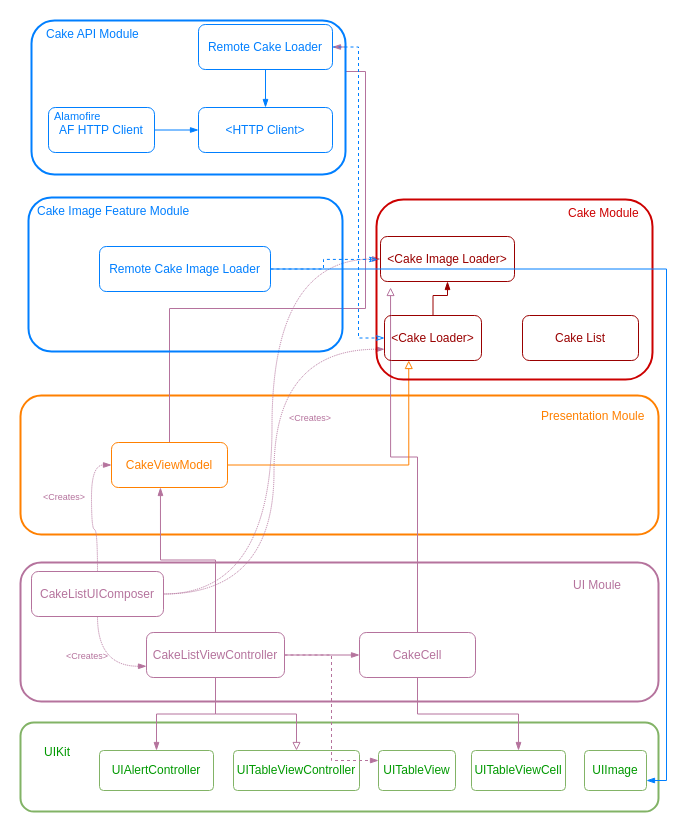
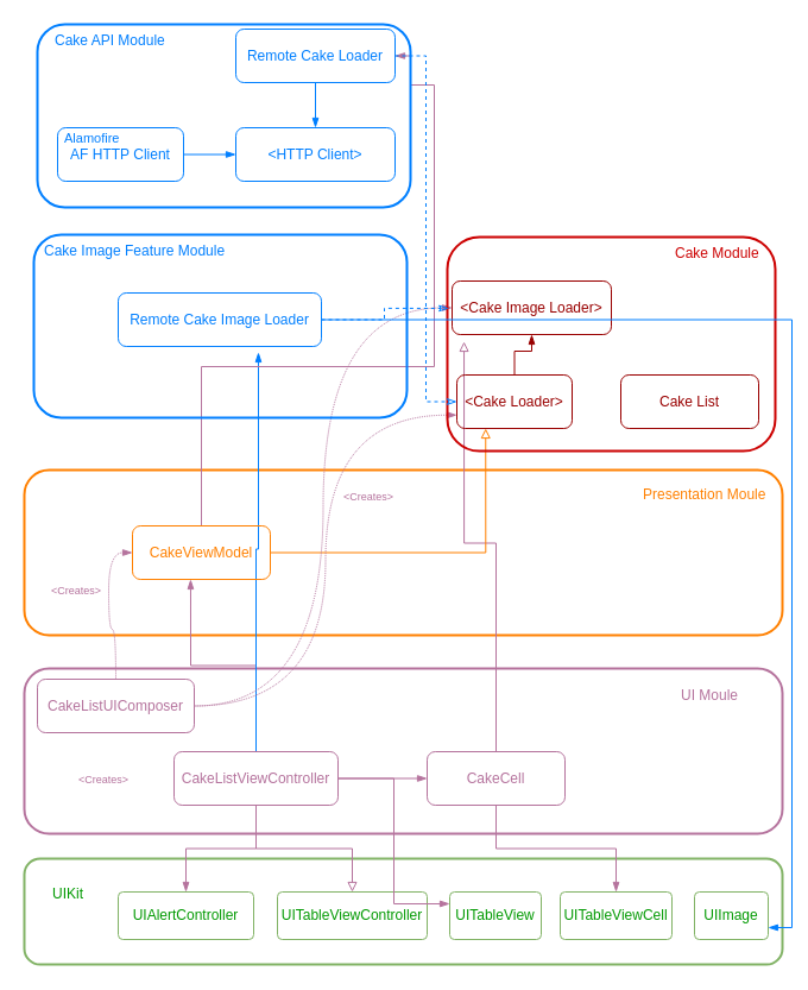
  <mxCell id="0" />
  <mxCell id="1" parent="0" />
  <mxCell id="2" value="" style="rounded=1;whiteSpace=wrap;html=1;fillColor=none;strokeWidth=2;strokeColor=#FF8000;" vertex="1" parent="1"><mxGeometry x="20" y="395" width="638" height="139" as="geometry" /></mxCell>
  <mxCell id="3" value="" style="rounded=1;whiteSpace=wrap;html=1;strokeColor=#82b366;fillColor=none;strokeWidth=2;" vertex="1" parent="1"><mxGeometry x="20" y="722" width="638" height="89" as="geometry" /></mxCell>
  <mxCell id="4" value="&lt;font color=&quot;#009900&quot;&gt;UITableViewController&lt;/font&gt;" style="rounded=1;arcSize=10;whiteSpace=wrap;html=1;align=center;strokeWidth=1;strokeColor=#82b366;fillColor=none;" vertex="1" parent="1"><mxGeometry x="233" y="750" width="126" height="40" as="geometry" /></mxCell>
  <mxCell id="5" value="UIKit" style="text;strokeColor=none;fillColor=none;spacingLeft=4;spacingRight=4;overflow=hidden;rotatable=0;points=[[0,0.5],[1,0.5]];portConstraint=eastwest;fontSize=12;fontColor=#009900;" vertex="1" parent="1"><mxGeometry x="38" y="738" width="40" height="30" as="geometry" /></mxCell>
  <mxCell id="6" value="&lt;font color=&quot;#009900&quot;&gt;UITableView&lt;/font&gt;" style="rounded=1;arcSize=10;whiteSpace=wrap;html=1;align=center;strokeWidth=1;strokeColor=#82b366;fillColor=none;" vertex="1" parent="1"><mxGeometry x="378" y="750" width="77" height="40" as="geometry" /></mxCell>
  <mxCell id="7" value="&lt;font color=&quot;#009900&quot;&gt;UITableViewCell&lt;/font&gt;" style="rounded=1;arcSize=10;whiteSpace=wrap;html=1;align=center;strokeWidth=1;strokeColor=#82b366;fillColor=none;" vertex="1" parent="1"><mxGeometry x="471" y="750" width="94" height="40" as="geometry" /></mxCell>
  <mxCell id="8" value="&lt;font color=&quot;#009900&quot;&gt;UIImage&lt;/font&gt;" style="rounded=1;arcSize=10;whiteSpace=wrap;html=1;align=center;strokeWidth=1;strokeColor=#82b366;fillColor=none;" vertex="1" parent="1"><mxGeometry x="584" y="750" width="62" height="40" as="geometry" /></mxCell>
  <mxCell id="9" value="" style="rounded=1;whiteSpace=wrap;html=1;fillColor=none;strokeWidth=2;strokeColor=#B5739D;" vertex="1" parent="1"><mxGeometry x="20" y="562" width="638" height="139" as="geometry" /></mxCell>
  <mxCell id="10" value="UI Moule" style="text;strokeColor=none;fillColor=none;spacingLeft=4;spacingRight=4;overflow=hidden;rotatable=0;points=[[0,0.5],[1,0.5]];portConstraint=eastwest;fontSize=12;fontColor=#B5739D;" vertex="1" parent="1"><mxGeometry x="567" y="571" width="62" height="30" as="geometry" /></mxCell>
  <mxCell id="11" style="edgeStyle=orthogonalEdgeStyle;rounded=0;orthogonalLoop=1;jettySize=auto;html=1;endArrow=blockThin;endFill=1;fontSize=11;fontColor=#007FFF;strokeColor=#B5739D;" edge="1" parent="1" source="17" target="20"><mxGeometry relative="1" as="geometry" /></mxCell>
  <mxCell id="12" style="edgeStyle=orthogonalEdgeStyle;rounded=0;orthogonalLoop=1;jettySize=auto;html=1;endArrow=blockThin;endFill=1;strokeColor=#B5739D;fontSize=11;fontColor=#007FFF;" edge="1" parent="1" source="17" target="30"><mxGeometry relative="1" as="geometry" /></mxCell>
  <mxCell id="13" style="edgeStyle=orthogonalEdgeStyle;rounded=0;orthogonalLoop=1;jettySize=auto;html=1;endArrow=block;endFill=0;strokeColor=#B5739D;fontSize=11;fontColor=#007FFF;" edge="1" parent="1" source="17" target="4"><mxGeometry relative="1" as="geometry" /></mxCell>
- <mxCell id="14" style="edgeStyle=orthogonalEdgeStyle;rounded=0;orthogonalLoop=1;jettySize=auto;html=1;entryX=0;entryY=0.25;entryDx=0;entryDy=0;endArrow=blockThin;endFill=1;strokeColor=#B5739D;fontSize=11;fontColor=#007FFF;dashed=1;" edge="1" parent="1" source="17" target="6"><mxGeometry relative="1" as="geometry" /></mxCell>
+ <mxCell id="14" style="edgeStyle=orthogonalEdgeStyle;rounded=0;orthogonalLoop=1;jettySize=auto;html=1;entryX=0;entryY=0.25;entryDx=0;entryDy=0;endArrow=blockThin;endFill=1;strokeColor=#B5739D;fontSize=11;fontColor=#007FFF;" edge="1" parent="1" source="17" target="6"><mxGeometry relative="1" as="geometry" /></mxCell>
  <mxCell id="15" style="edgeStyle=orthogonalEdgeStyle;rounded=0;orthogonalLoop=1;jettySize=auto;html=1;entryX=0.422;entryY=1;entryDx=0;entryDy=0;entryPerimeter=0;endArrow=blockThin;endFill=1;strokeColor=#B5739D;fontSize=11;fontColor=#007FFF;" edge="1" parent="1" source="17" target="23"><mxGeometry relative="1" as="geometry" /></mxCell>
+ <mxCell id="16" style="edgeStyle=orthogonalEdgeStyle;rounded=0;orthogonalLoop=1;jettySize=auto;html=1;entryX=0.69;entryY=1.111;entryDx=0;entryDy=0;entryPerimeter=0;endArrow=blockThin;endFill=1;strokeColor=#007FFF;fontSize=11;fontColor=#007FFF;" edge="1" parent="1" source="17" target="48"><mxGeometry relative="1" as="geometry" /></mxCell>
  <mxCell id="17" value="CakeListViewController" style="rounded=1;whiteSpace=wrap;html=1;strokeColor=#B5739D;strokeWidth=1;fillColor=none;fontColor=#B5739D;" vertex="1" parent="1"><mxGeometry x="146" y="632" width="138" height="45" as="geometry" /></mxCell>
  <mxCell id="18" style="edgeStyle=orthogonalEdgeStyle;rounded=0;orthogonalLoop=1;jettySize=auto;html=1;endArrow=blockThin;endFill=1;strokeColor=#B5739D;fontSize=11;fontColor=#007FFF;" edge="1" parent="1" source="20" target="7"><mxGeometry relative="1" as="geometry" /></mxCell>
  <mxCell id="19" style="edgeStyle=orthogonalEdgeStyle;rounded=0;orthogonalLoop=1;jettySize=auto;html=1;entryX=0.075;entryY=1.133;entryDx=0;entryDy=0;entryPerimeter=0;endArrow=block;endFill=0;strokeColor=#B5739D;fontSize=11;fontColor=#007FFF;" edge="1" parent="1" source="20" target="36"><mxGeometry relative="1" as="geometry" /></mxCell>
  <mxCell id="20" value="CakeCell" style="rounded=1;whiteSpace=wrap;html=1;strokeColor=#B5739D;strokeWidth=1;fillColor=none;fontColor=#B5739D;" vertex="1" parent="1"><mxGeometry x="359" y="632" width="116" height="45" as="geometry" /></mxCell>
  <mxCell id="21" style="edgeStyle=orthogonalEdgeStyle;rounded=0;orthogonalLoop=1;jettySize=auto;html=1;entryX=0.25;entryY=1;entryDx=0;entryDy=0;endArrow=block;endFill=0;fontSize=11;fontColor=#007FFF;strokeColor=#FF8000;" edge="1" parent="1" source="23" target="34"><mxGeometry relative="1" as="geometry" /></mxCell>
  <mxCell id="22" style="edgeStyle=orthogonalEdgeStyle;rounded=0;orthogonalLoop=1;jettySize=auto;html=1;entryX=1;entryY=0.5;entryDx=0;entryDy=0;endArrow=blockThin;endFill=1;strokeColor=#B5739D;fontSize=9;fontColor=#B5739D;" edge="1" parent="1" source="23" target="40"><mxGeometry relative="1" as="geometry"><Array as="points"><mxPoint x="169" y="308" /><mxPoint x="365" y="308" /><mxPoint x="365" y="71" /><mxPoint x="345" y="71" /><mxPoint x="345" y="47" /></Array></mxGeometry></mxCell>
  <mxCell id="23" value="&lt;font color=&quot;#ff8000&quot;&gt;CakeViewModel&lt;/font&gt;" style="rounded=1;whiteSpace=wrap;html=1;strokeWidth=1;fillColor=none;fontColor=#B5739D;strokeColor=#FF8000;" vertex="1" parent="1"><mxGeometry x="111" y="442" width="116" height="45" as="geometry" /></mxCell>
- <mxCell id="24" style="edgeStyle=orthogonalEdgeStyle;rounded=0;orthogonalLoop=1;jettySize=auto;html=1;entryX=0;entryY=0.75;entryDx=0;entryDy=0;endArrow=blockThin;endFill=1;fontSize=11;dashed=1;dashPattern=1 1;curved=1;fontColor=#B5739D;strokeColor=#B5739D;" edge="1" parent="1" source="28" target="17"><mxGeometry relative="1" as="geometry" /></mxCell>
  <mxCell id="25" style="edgeStyle=orthogonalEdgeStyle;curved=1;rounded=0;orthogonalLoop=1;jettySize=auto;html=1;entryX=0;entryY=0.5;entryDx=0;entryDy=0;dashed=1;dashPattern=1 1;endArrow=blockThin;endFill=1;strokeColor=#B5739D;fontSize=9;fontColor=#B5739D;" edge="1" parent="1" source="28" target="23"><mxGeometry relative="1" as="geometry" /></mxCell>
  <mxCell id="26" style="edgeStyle=orthogonalEdgeStyle;curved=1;rounded=0;orthogonalLoop=1;jettySize=auto;html=1;entryX=0;entryY=0.75;entryDx=0;entryDy=0;dashed=1;dashPattern=1 1;endArrow=blockThin;endFill=1;strokeColor=#B5739D;fontSize=9;fontColor=#B5739D;" edge="1" parent="1" source="28" target="34"><mxGeometry relative="1" as="geometry" /></mxCell>
  <mxCell id="27" style="edgeStyle=orthogonalEdgeStyle;curved=1;rounded=0;orthogonalLoop=1;jettySize=auto;html=1;entryX=0;entryY=0.5;entryDx=0;entryDy=0;dashed=1;dashPattern=1 1;endArrow=blockThin;endFill=1;strokeColor=#B5739D;fontSize=9;fontColor=#B5739D;" edge="1" parent="1" source="28" target="36"><mxGeometry relative="1" as="geometry" /></mxCell>
  <mxCell id="28" value="CakeListUIComposer" style="rounded=1;whiteSpace=wrap;html=1;strokeColor=#B5739D;strokeWidth=1;fillColor=none;fontColor=#B5739D;" vertex="1" parent="1"><mxGeometry x="31" y="571" width="132" height="45" as="geometry" /></mxCell>
  <mxCell id="29" value="Presentation Moule" style="text;strokeColor=none;fillColor=none;spacingLeft=4;spacingRight=4;overflow=hidden;rotatable=0;points=[[0,0.5],[1,0.5]];portConstraint=eastwest;fontSize=12;fontColor=#FF8000;" vertex="1" parent="1"><mxGeometry x="535" y="402" width="114" height="30" as="geometry" /></mxCell>
  <mxCell id="30" value="&lt;font color=&quot;#009900&quot;&gt;UIAlertController&lt;/font&gt;" style="rounded=1;arcSize=10;whiteSpace=wrap;html=1;align=center;strokeWidth=1;strokeColor=#82b366;fillColor=none;" vertex="1" parent="1"><mxGeometry x="99" y="750" width="114" height="40" as="geometry" /></mxCell>
  <mxCell id="31" value="" style="rounded=1;whiteSpace=wrap;html=1;strokeWidth=2;fillColor=none;fontColor=#FF8000;strokeColor=#CC0000;" vertex="1" parent="1"><mxGeometry x="376" y="199" width="276" height="180" as="geometry" /></mxCell>
  <mxCell id="32" value="Cake Module" style="text;strokeColor=none;fillColor=none;spacingLeft=4;spacingRight=4;overflow=hidden;rotatable=0;points=[[0,0.5],[1,0.5]];portConstraint=eastwest;fontSize=12;fontColor=#CC0000;" vertex="1" parent="1"><mxGeometry x="562" y="199" width="82" height="30" as="geometry" /></mxCell>
  <mxCell id="33" style="edgeStyle=orthogonalEdgeStyle;rounded=0;orthogonalLoop=1;jettySize=auto;html=1;endArrow=blockThin;endFill=1;fontSize=11;fontColor=#007FFF;strokeColor=#990000;" edge="1" parent="1" source="34" target="36"><mxGeometry relative="1" as="geometry" /></mxCell>
  <mxCell id="34" value="&lt;font color=&quot;#990000&quot;&gt;&amp;lt;Cake Loader&amp;gt;&lt;/font&gt;" style="rounded=1;whiteSpace=wrap;html=1;strokeWidth=1;fillColor=none;fontColor=#B5739D;strokeColor=#990000;" vertex="1" parent="1"><mxGeometry x="384" y="315" width="97" height="45" as="geometry" /></mxCell>
  <mxCell id="35" value="&lt;font color=&quot;#990000&quot;&gt;Cake List&lt;/font&gt;" style="rounded=1;whiteSpace=wrap;html=1;strokeWidth=1;fillColor=none;fontColor=#B5739D;strokeColor=#990000;" vertex="1" parent="1"><mxGeometry x="522" y="315" width="116" height="45" as="geometry" /></mxCell>
  <mxCell id="36" value="&lt;font color=&quot;#990000&quot;&gt;&amp;lt;Cake Image Loader&amp;gt;&lt;/font&gt;" style="rounded=1;whiteSpace=wrap;html=1;strokeWidth=1;fillColor=none;fontColor=#B5739D;strokeColor=#990000;" vertex="1" parent="1"><mxGeometry x="380" y="236" width="134" height="45" as="geometry" /></mxCell>
  <mxCell id="37" value="" style="rounded=1;whiteSpace=wrap;html=1;strokeWidth=2;fillColor=none;fontColor=#FF8000;strokeColor=#007FFF;" vertex="1" parent="1"><mxGeometry x="31" y="20" width="314" height="154" as="geometry" /></mxCell>
  <mxCell id="38" style="edgeStyle=orthogonalEdgeStyle;rounded=0;orthogonalLoop=1;jettySize=auto;html=1;entryX=0.5;entryY=0;entryDx=0;entryDy=0;endArrow=blockThin;endFill=1;fontSize=11;fontColor=#007FFF;strokeColor=#007FFF;" edge="1" parent="1" source="40" target="41"><mxGeometry relative="1" as="geometry" /></mxCell>
  <mxCell id="39" style="edgeStyle=orthogonalEdgeStyle;rounded=0;orthogonalLoop=1;jettySize=auto;html=1;entryX=0;entryY=0.5;entryDx=0;entryDy=0;endArrow=classicThin;endFill=0;strokeColor=#007FFF;fontSize=11;fontColor=#007FFF;dashed=1;" edge="1" parent="1" source="40" target="34"><mxGeometry relative="1" as="geometry"><Array as="points"><mxPoint x="358" y="47" /><mxPoint x="358" y="338" /></Array></mxGeometry></mxCell>
  <mxCell id="40" value="&lt;font color=&quot;#007fff&quot;&gt;Remote Cake Loader&lt;/font&gt;" style="rounded=1;whiteSpace=wrap;html=1;strokeWidth=1;fillColor=none;fontColor=#B5739D;strokeColor=#007FFF;" vertex="1" parent="1"><mxGeometry x="198" y="24" width="134" height="45" as="geometry" /></mxCell>
  <mxCell id="41" value="&lt;font color=&quot;#007fff&quot;&gt;&amp;lt;HTTP Client&amp;gt;&lt;/font&gt;" style="rounded=1;whiteSpace=wrap;html=1;strokeWidth=1;fillColor=none;fontColor=#B5739D;strokeColor=#007FFF;" vertex="1" parent="1"><mxGeometry x="198" y="107" width="134" height="45" as="geometry" /></mxCell>
  <mxCell id="42" style="edgeStyle=orthogonalEdgeStyle;rounded=0;orthogonalLoop=1;jettySize=auto;html=1;entryX=0;entryY=0.5;entryDx=0;entryDy=0;endArrow=blockThin;endFill=1;fontSize=11;fontColor=#007FFF;strokeColor=#007FFF;" edge="1" parent="1" source="43" target="41"><mxGeometry relative="1" as="geometry" /></mxCell>
  <mxCell id="43" value="&lt;font color=&quot;#007fff&quot;&gt;AF HTTP Client&lt;/font&gt;" style="rounded=1;whiteSpace=wrap;html=1;strokeWidth=1;fillColor=none;fontColor=#B5739D;strokeColor=#007FFF;" vertex="1" parent="1"><mxGeometry x="48" y="107" width="106" height="45" as="geometry" /></mxCell>
  <mxCell id="44" value="Alamofire" style="text;strokeColor=none;fillColor=none;spacingLeft=4;spacingRight=4;overflow=hidden;rotatable=0;points=[[0,0.5],[1,0.5]];portConstraint=eastwest;fontSize=11;fontColor=#007FFF;" vertex="1" parent="1"><mxGeometry x="48" y="103" width="61" height="30" as="geometry" /></mxCell>
  <mxCell id="45" value="" style="rounded=1;whiteSpace=wrap;html=1;strokeWidth=2;fillColor=none;fontColor=#FF8000;strokeColor=#007FFF;" vertex="1" parent="1"><mxGeometry x="28" y="197" width="314" height="154" as="geometry" /></mxCell>
  <mxCell id="46" style="edgeStyle=orthogonalEdgeStyle;rounded=0;orthogonalLoop=1;jettySize=auto;html=1;entryX=0.004;entryY=0.333;entryDx=0;entryDy=0;entryPerimeter=0;dashed=1;endArrow=classicThin;endFill=0;strokeColor=#007FFF;fontSize=11;fontColor=#007FFF;" edge="1" parent="1" source="48" target="31"><mxGeometry relative="1" as="geometry" /></mxCell>
  <mxCell id="47" style="edgeStyle=orthogonalEdgeStyle;rounded=0;orthogonalLoop=1;jettySize=auto;html=1;entryX=1;entryY=0.75;entryDx=0;entryDy=0;endArrow=blockThin;endFill=1;strokeColor=#007FFF;fontSize=11;fontColor=#007FFF;" edge="1" parent="1" source="48" target="8"><mxGeometry relative="1" as="geometry" /></mxCell>
  <mxCell id="48" value="&lt;font color=&quot;#007fff&quot;&gt;Remote Cake Image Loader&lt;/font&gt;" style="rounded=1;whiteSpace=wrap;html=1;strokeWidth=1;fillColor=none;fontColor=#B5739D;strokeColor=#007FFF;" vertex="1" parent="1"><mxGeometry x="99" y="246" width="171" height="45" as="geometry" /></mxCell>
  <mxCell id="49" value="Cake API Module" style="text;strokeColor=none;fillColor=none;spacingLeft=4;spacingRight=4;overflow=hidden;rotatable=0;points=[[0,0.5],[1,0.5]];portConstraint=eastwest;fontSize=12;fontColor=#007FFF;" vertex="1" parent="1"><mxGeometry x="40" y="20" width="110" height="30" as="geometry" /></mxCell>
  <mxCell id="50" value="Cake Image Feature Module" style="text;strokeColor=none;fillColor=none;spacingLeft=4;spacingRight=4;overflow=hidden;rotatable=0;points=[[0,0.5],[1,0.5]];portConstraint=eastwest;fontSize=12;fontColor=#007FFF;" vertex="1" parent="1"><mxGeometry x="31" y="197" width="172" height="30" as="geometry" /></mxCell>
  <mxCell id="51" value="&lt;Creates&gt;" style="text;strokeColor=none;fillColor=none;spacingLeft=4;spacingRight=4;overflow=hidden;rotatable=0;points=[[0,0.5],[1,0.5]];portConstraint=eastwest;fontSize=9;fontColor=#B5739D;" vertex="1" parent="1"><mxGeometry x="60" y="644" width="62" height="30" as="geometry" /></mxCell>
  <mxCell id="52" value="&lt;Creates&gt;" style="text;strokeColor=none;fillColor=none;spacingLeft=4;spacingRight=4;overflow=hidden;rotatable=0;points=[[0,0.5],[1,0.5]];portConstraint=eastwest;fontSize=9;fontColor=#B5739D;" vertex="1" parent="1"><mxGeometry x="37" y="485" width="62" height="30" as="geometry" /></mxCell>
  <mxCell id="53" value="&lt;Creates&gt;" style="text;strokeColor=none;fillColor=none;spacingLeft=4;spacingRight=4;overflow=hidden;rotatable=0;points=[[0,0.5],[1,0.5]];portConstraint=eastwest;fontSize=9;fontColor=#B5739D;" vertex="1" parent="1"><mxGeometry x="283" y="406" width="62" height="30" as="geometry" /></mxCell>
